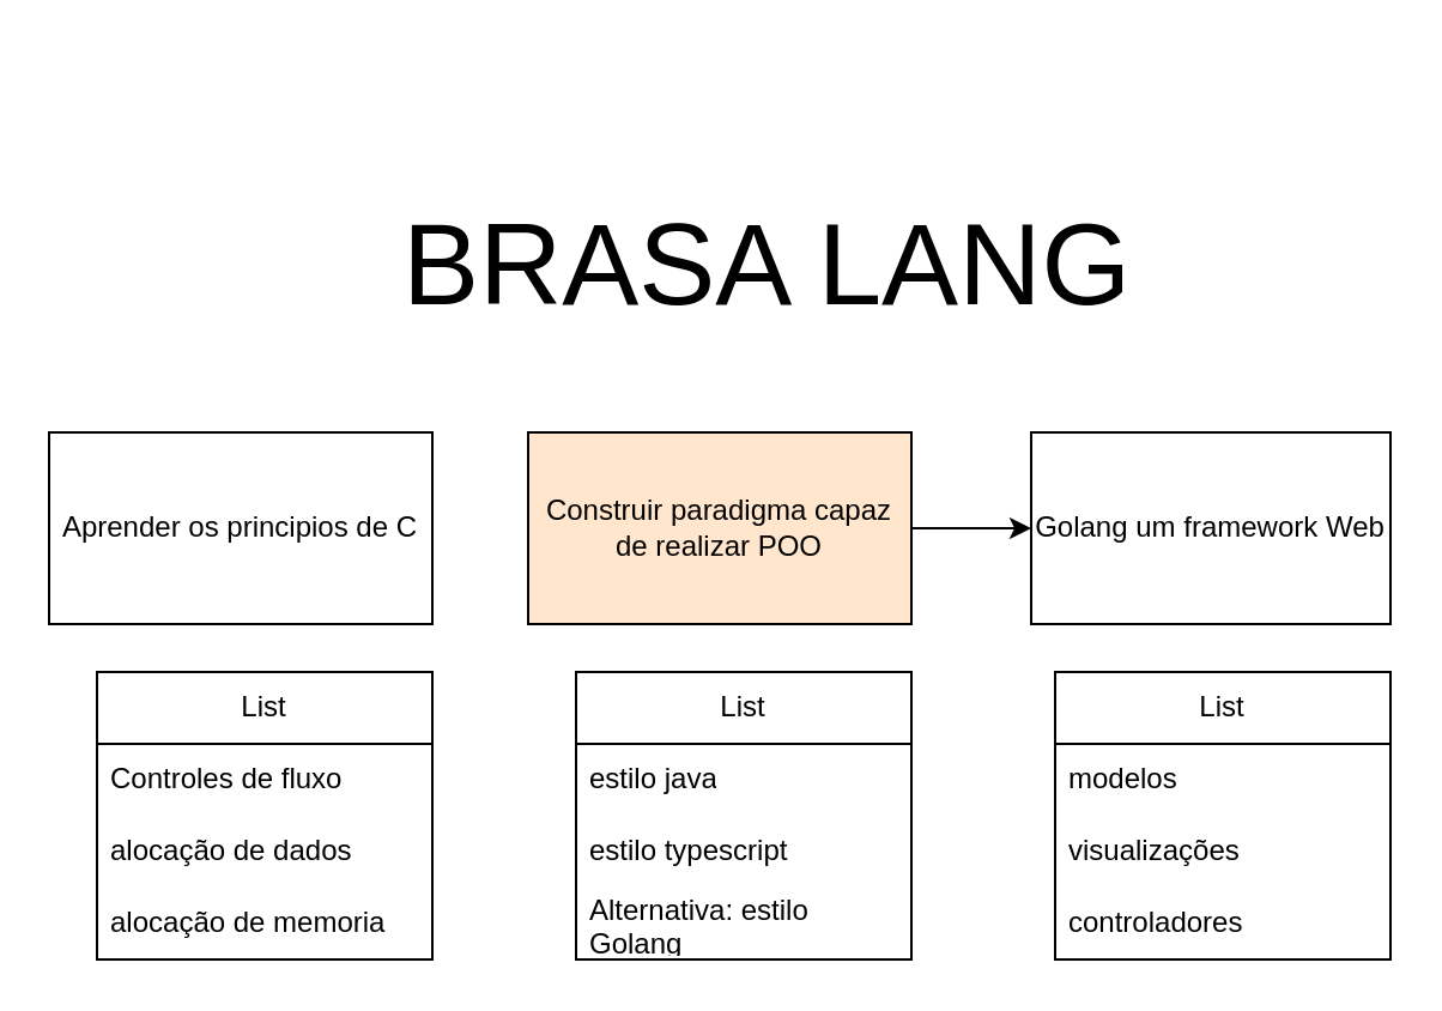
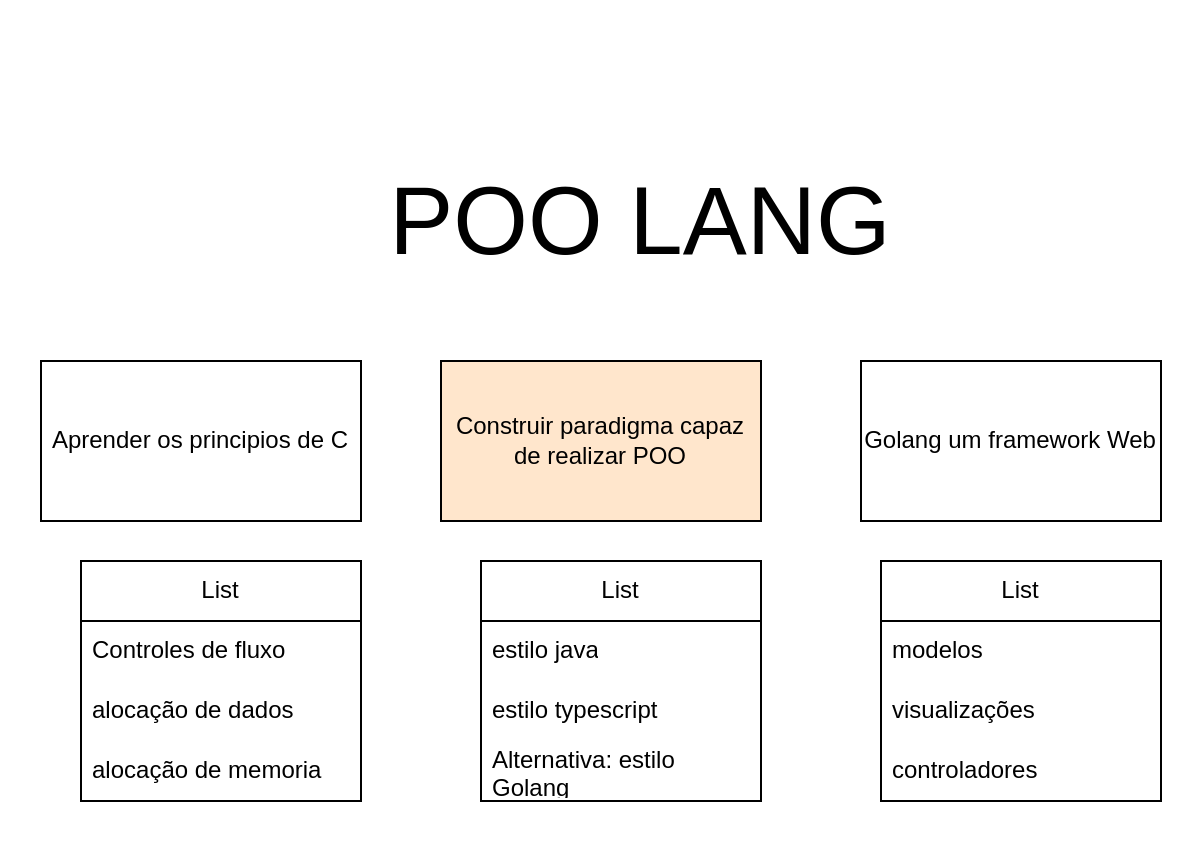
  <mxCell id="0" />
  <mxCell id="1" parent="0" />
  <mxCell id="2" value="Aprender os principios de C" style="rounded=0;whiteSpace=wrap;html=1;" vertex="1" parent="1"><mxGeometry x="20" y="180" width="160" height="80" as="geometry" /></mxCell>
- <mxCell id="3" style="edgeStyle=orthogonalEdgeStyle;rounded=0;orthogonalLoop=1;jettySize=auto;html=1;exitX=1;exitY=0.5;exitDx=0;exitDy=0;entryX=0;entryY=0.5;entryDx=0;entryDy=0;" edge="1" parent="1" source="4" target="5"><mxGeometry relative="1" as="geometry" /></mxCell>
  <mxCell id="4" value="Construir paradigma capaz de realizar POO" style="rounded=0;whiteSpace=wrap;html=1;fillColor=#ffe6cc;" vertex="1" parent="1"><mxGeometry x="220" y="180" width="160" height="80" as="geometry" /></mxCell>
  <mxCell id="5" value="Golang um framework Web" style="rounded=0;whiteSpace=wrap;html=1;" vertex="1" parent="1"><mxGeometry x="430" y="180" width="150" height="80" as="geometry" /></mxCell>
  <mxCell id="6" value="List" style="swimlane;fontStyle=0;childLayout=stackLayout;horizontal=1;startSize=30;horizontalStack=0;resizeParent=1;resizeParentMax=0;resizeLast=0;collapsible=1;marginBottom=0;whiteSpace=wrap;html=1;" vertex="1" parent="1"><mxGeometry x="40" y="280" width="140" height="120" as="geometry" /></mxCell>
  <mxCell id="7" value="Controles de fluxo" style="text;strokeColor=none;fillColor=none;align=left;verticalAlign=middle;spacingLeft=4;spacingRight=4;overflow=hidden;points=[[0,0.5],[1,0.5]];portConstraint=eastwest;rotatable=0;whiteSpace=wrap;html=1;" vertex="1" parent="6"><mxGeometry y="30" width="140" height="30" as="geometry" /></mxCell>
  <mxCell id="8" value="alocação de dados" style="text;strokeColor=none;fillColor=none;align=left;verticalAlign=middle;spacingLeft=4;spacingRight=4;overflow=hidden;points=[[0,0.5],[1,0.5]];portConstraint=eastwest;rotatable=0;whiteSpace=wrap;html=1;" vertex="1" parent="6"><mxGeometry y="60" width="140" height="30" as="geometry" /></mxCell>
  <mxCell id="9" value="alocação de memoria" style="text;strokeColor=none;fillColor=none;align=left;verticalAlign=middle;spacingLeft=4;spacingRight=4;overflow=hidden;points=[[0,0.5],[1,0.5]];portConstraint=eastwest;rotatable=0;whiteSpace=wrap;html=1;" vertex="1" parent="6"><mxGeometry y="90" width="140" height="30" as="geometry" /></mxCell>
  <mxCell id="10" value="List" style="swimlane;fontStyle=0;childLayout=stackLayout;horizontal=1;startSize=30;horizontalStack=0;resizeParent=1;resizeParentMax=0;resizeLast=0;collapsible=1;marginBottom=0;whiteSpace=wrap;html=1;" vertex="1" parent="1"><mxGeometry x="240" y="280" width="140" height="120" as="geometry" /></mxCell>
  <mxCell id="11" value="estilo java" style="text;strokeColor=none;fillColor=none;align=left;verticalAlign=middle;spacingLeft=4;spacingRight=4;overflow=hidden;points=[[0,0.5],[1,0.5]];portConstraint=eastwest;rotatable=0;whiteSpace=wrap;html=1;" vertex="1" parent="10"><mxGeometry y="30" width="140" height="30" as="geometry" /></mxCell>
  <mxCell id="12" value="estilo typescript" style="text;strokeColor=none;fillColor=none;align=left;verticalAlign=middle;spacingLeft=4;spacingRight=4;overflow=hidden;points=[[0,0.5],[1,0.5]];portConstraint=eastwest;rotatable=0;whiteSpace=wrap;html=1;" vertex="1" parent="10"><mxGeometry y="60" width="140" height="30" as="geometry" /></mxCell>
  <mxCell id="13" value="Alternativa: estilo Golang" style="text;strokeColor=none;fillColor=none;align=left;verticalAlign=middle;spacingLeft=4;spacingRight=4;overflow=hidden;points=[[0,0.5],[1,0.5]];portConstraint=eastwest;rotatable=0;whiteSpace=wrap;html=1;" vertex="1" parent="10"><mxGeometry y="90" width="140" height="30" as="geometry" /></mxCell>
  <mxCell id="14" value="List" style="swimlane;fontStyle=0;childLayout=stackLayout;horizontal=1;startSize=30;horizontalStack=0;resizeParent=1;resizeParentMax=0;resizeLast=0;collapsible=1;marginBottom=0;whiteSpace=wrap;html=1;" vertex="1" parent="1"><mxGeometry x="440" y="280" width="140" height="120" as="geometry" /></mxCell>
  <mxCell id="15" value="modelos" style="text;strokeColor=none;fillColor=none;align=left;verticalAlign=middle;spacingLeft=4;spacingRight=4;overflow=hidden;points=[[0,0.5],[1,0.5]];portConstraint=eastwest;rotatable=0;whiteSpace=wrap;html=1;" vertex="1" parent="14"><mxGeometry y="30" width="140" height="30" as="geometry" /></mxCell>
  <mxCell id="16" value="visualizações" style="text;strokeColor=none;fillColor=none;align=left;verticalAlign=middle;spacingLeft=4;spacingRight=4;overflow=hidden;points=[[0,0.5],[1,0.5]];portConstraint=eastwest;rotatable=0;whiteSpace=wrap;html=1;" vertex="1" parent="14"><mxGeometry y="60" width="140" height="30" as="geometry" /></mxCell>
  <mxCell id="17" value="controladores" style="text;strokeColor=none;fillColor=none;align=left;verticalAlign=middle;spacingLeft=4;spacingRight=4;overflow=hidden;points=[[0,0.5],[1,0.5]];portConstraint=eastwest;rotatable=0;whiteSpace=wrap;html=1;" vertex="1" parent="14"><mxGeometry y="90" width="140" height="30" as="geometry" /></mxCell>
- <mxCell id="18" value="&lt;font style=&quot;font-size: 48px;&quot;&gt;BRASA LANG&lt;/font&gt;" style="text;html=1;strokeColor=none;fillColor=none;align=center;verticalAlign=middle;whiteSpace=wrap;rounded=0;" vertex="1" parent="1"><mxGeometry x="150" y="20" width="340" height="180" as="geometry" /></mxCell>
+ <mxCell id="18" value="&lt;font style=&quot;font-size: 48px;&quot;&gt;POO LANG&lt;/font&gt;" style="text;html=1;strokeColor=none;fillColor=none;align=center;verticalAlign=middle;whiteSpace=wrap;rounded=0;" vertex="1" parent="1"><mxGeometry x="150" y="20" width="340" height="180" as="geometry" /></mxCell>
